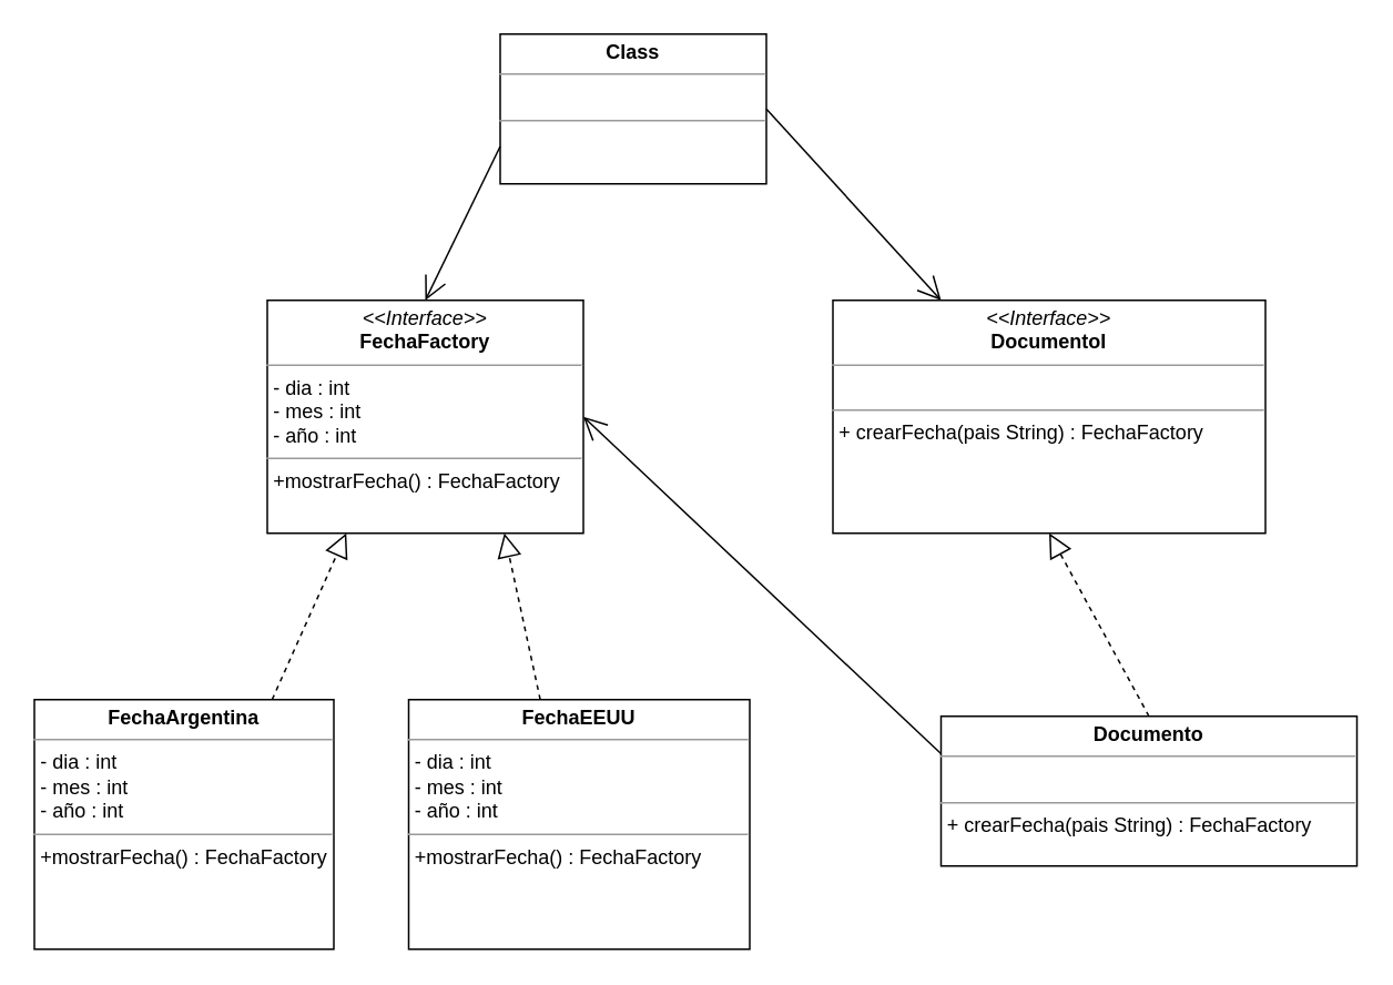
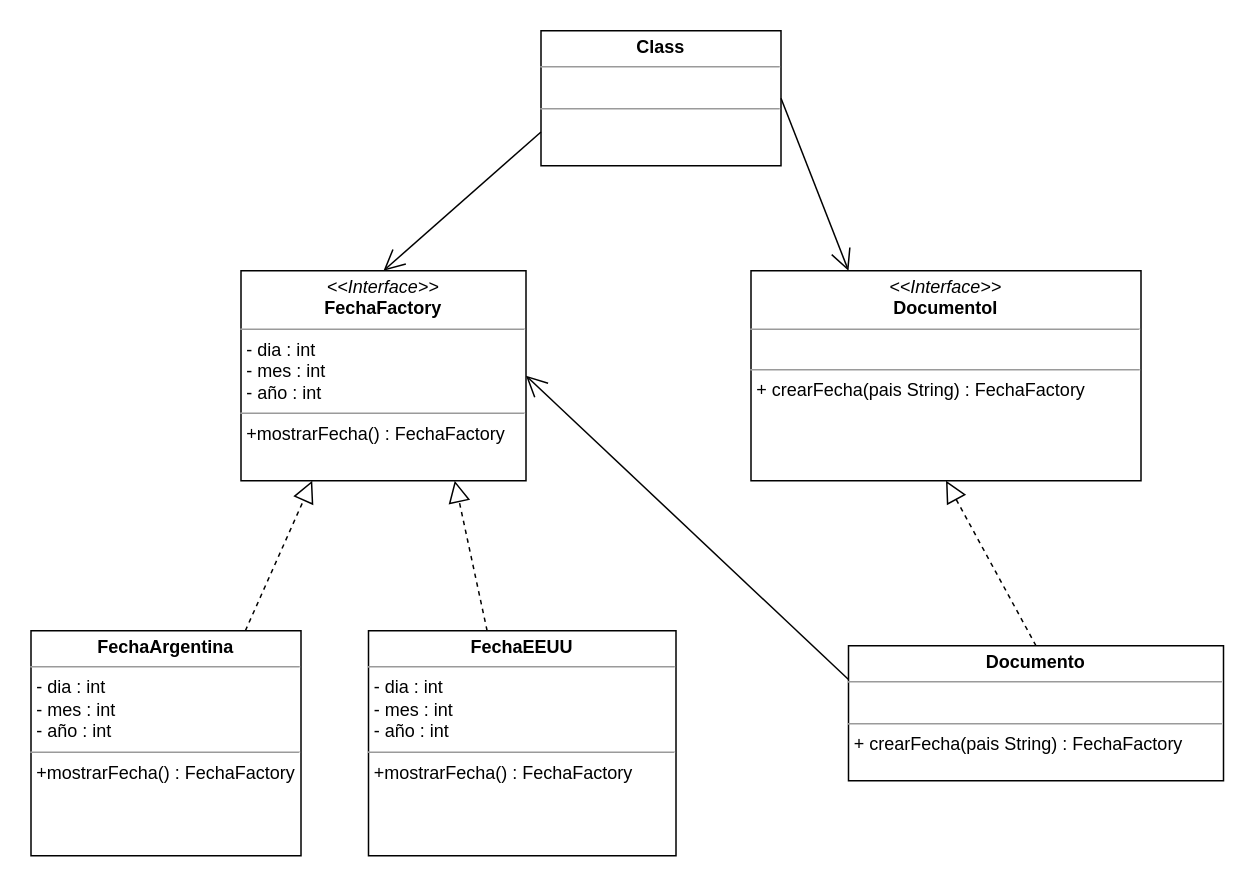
  <mxCell id="0" />
  <mxCell id="1" parent="0" />
- <mxCell id="2" value="&lt;p style=&quot;margin: 0px ; margin-top: 4px ; text-align: center&quot;&gt;&lt;b&gt;Class&lt;/b&gt;&lt;/p&gt;&lt;hr size=&quot;1&quot;&gt;&lt;p style=&quot;margin: 0px ; margin-left: 4px&quot;&gt;&lt;br&gt;&lt;/p&gt;&lt;hr size=&quot;1&quot;&gt;&lt;p style=&quot;margin: 0px ; margin-left: 4px&quot;&gt;&lt;br&gt;&lt;/p&gt;" style="verticalAlign=top;align=left;overflow=fill;fontSize=12;fontFamily=Helvetica;html=1;" vertex="1" parent="1"><mxGeometry x="300" y="20" width="160" height="90" as="geometry" /></mxCell>
+ <mxCell id="2" value="&lt;p style=&quot;margin: 0px ; margin-top: 4px ; text-align: center&quot;&gt;&lt;b&gt;Class&lt;/b&gt;&lt;/p&gt;&lt;hr size=&quot;1&quot;&gt;&lt;p style=&quot;margin: 0px ; margin-left: 4px&quot;&gt;&lt;br&gt;&lt;/p&gt;&lt;hr size=&quot;1&quot;&gt;&lt;p style=&quot;margin: 0px ; margin-left: 4px&quot;&gt;&lt;br&gt;&lt;/p&gt;" style="verticalAlign=top;align=left;overflow=fill;fontSize=12;fontFamily=Helvetica;html=1;" vertex="1" parent="1"><mxGeometry x="360" y="20" width="160" height="90" as="geometry" /></mxCell>
  <mxCell id="3" value="&lt;p style=&quot;margin: 0px ; margin-top: 4px ; text-align: center&quot;&gt;&lt;i&gt;&amp;lt;&amp;lt;Interface&amp;gt;&amp;gt;&lt;/i&gt;&lt;br&gt;&lt;b&gt;FechaFactory&lt;/b&gt;&lt;/p&gt;&lt;hr size=&quot;1&quot;&gt;&lt;p style=&quot;margin: 0px ; margin-left: 4px&quot;&gt;- dia : int&lt;/p&gt;&lt;p style=&quot;margin: 0px ; margin-left: 4px&quot;&gt;- mes : int&lt;/p&gt;&lt;p style=&quot;margin: 0px ; margin-left: 4px&quot;&gt;- año : int&lt;/p&gt;&lt;hr size=&quot;1&quot;&gt;&lt;p style=&quot;margin: 0px ; margin-left: 4px&quot;&gt;+mostrarFecha() : FechaFactory&lt;/p&gt;" style="verticalAlign=top;align=left;overflow=fill;fontSize=12;fontFamily=Helvetica;html=1;" vertex="1" parent="1"><mxGeometry x="160" y="180" width="190" height="140" as="geometry" /></mxCell>
  <mxCell id="4" value="&lt;p style=&quot;margin: 0px ; margin-top: 4px ; text-align: center&quot;&gt;&lt;i&gt;&amp;lt;&amp;lt;Interface&amp;gt;&amp;gt;&lt;/i&gt;&lt;br&gt;&lt;b&gt;DocumentoI&lt;/b&gt;&lt;/p&gt;&lt;hr size=&quot;1&quot;&gt;&lt;p style=&quot;margin: 0px ; margin-left: 4px&quot;&gt;&lt;br&gt;&lt;/p&gt;&lt;hr size=&quot;1&quot;&gt;&lt;p style=&quot;margin: 0px ; margin-left: 4px&quot;&gt;+ crearFecha(pais String) : FechaFactory&lt;/p&gt;" style="verticalAlign=top;align=left;overflow=fill;fontSize=12;fontFamily=Helvetica;html=1;" vertex="1" parent="1"><mxGeometry x="500" y="180" width="260" height="140" as="geometry" /></mxCell>
  <mxCell id="5" value="" style="endArrow=open;endFill=1;endSize=12;html=1;entryX=0.5;entryY=0;entryDx=0;entryDy=0;exitX=0;exitY=0.75;exitDx=0;exitDy=0;" edge="1" parent="1" source="2" target="3"><mxGeometry width="160" relative="1" as="geometry"><mxPoint x="380" y="250" as="sourcePoint" /><mxPoint x="540" y="250" as="targetPoint" /></mxGeometry></mxCell>
  <mxCell id="6" value="" style="endArrow=open;endFill=1;endSize=12;html=1;entryX=0.25;entryY=0;entryDx=0;entryDy=0;exitX=1;exitY=0.5;exitDx=0;exitDy=0;" edge="1" parent="1" source="2" target="4"><mxGeometry width="160" relative="1" as="geometry"><mxPoint x="380" y="250" as="sourcePoint" /><mxPoint x="540" y="250" as="targetPoint" /></mxGeometry></mxCell>
  <mxCell id="7" value="&lt;p style=&quot;margin: 0px ; margin-top: 4px ; text-align: center&quot;&gt;&lt;b&gt;FechaArgentina&lt;/b&gt;&lt;/p&gt;&lt;hr size=&quot;1&quot;&gt;&lt;p style=&quot;margin: 0px 0px 0px 4px&quot;&gt;- dia : int&lt;/p&gt;&lt;p style=&quot;margin: 0px 0px 0px 4px&quot;&gt;- mes : int&lt;/p&gt;&lt;p style=&quot;margin: 0px 0px 0px 4px&quot;&gt;- año : int&lt;/p&gt;&lt;hr size=&quot;1&quot;&gt;&lt;p style=&quot;margin: 0px ; margin-left: 4px&quot;&gt;+mostrarFecha() : FechaFactory&lt;br&gt;&lt;/p&gt;" style="verticalAlign=top;align=left;overflow=fill;fontSize=12;fontFamily=Helvetica;html=1;" vertex="1" parent="1"><mxGeometry x="20" y="420" width="180" height="150" as="geometry" /></mxCell>
  <mxCell id="8" value="" style="endArrow=block;dashed=1;endFill=0;endSize=12;html=1;entryX=0.75;entryY=1;entryDx=0;entryDy=0;exitX=0.213;exitY=0;exitDx=0;exitDy=0;exitPerimeter=0;" edge="1" parent="1" target="3"><mxGeometry width="160" relative="1" as="geometry"><mxPoint x="324.08" y="420" as="sourcePoint" /><mxPoint x="400" y="370" as="targetPoint" /></mxGeometry></mxCell>
  <mxCell id="9" value="" style="endArrow=block;dashed=1;endFill=0;endSize=12;html=1;entryX=0.25;entryY=1;entryDx=0;entryDy=0;exitX=0.794;exitY=0;exitDx=0;exitDy=0;exitPerimeter=0;" edge="1" parent="1" source="7" target="3"><mxGeometry width="160" relative="1" as="geometry"><mxPoint x="240" y="370" as="sourcePoint" /><mxPoint x="400" y="370" as="targetPoint" /></mxGeometry></mxCell>
  <mxCell id="10" value="&lt;p style=&quot;margin: 0px ; margin-top: 4px ; text-align: center&quot;&gt;&lt;b&gt;FechaEEUU&lt;/b&gt;&lt;/p&gt;&lt;hr size=&quot;1&quot;&gt;&lt;p style=&quot;margin: 0px 0px 0px 4px&quot;&gt;- dia : int&lt;/p&gt;&lt;p style=&quot;margin: 0px 0px 0px 4px&quot;&gt;- mes : int&lt;/p&gt;&lt;p style=&quot;margin: 0px 0px 0px 4px&quot;&gt;- año : int&lt;/p&gt;&lt;hr size=&quot;1&quot;&gt;&lt;p style=&quot;margin: 0px ; margin-left: 4px&quot;&gt;+mostrarFecha() : FechaFactory&lt;br&gt;&lt;/p&gt;" style="verticalAlign=top;align=left;overflow=fill;fontSize=12;fontFamily=Helvetica;html=1;" vertex="1" parent="1"><mxGeometry x="245" y="420" width="205" height="150" as="geometry" /></mxCell>
  <mxCell id="11" value="&lt;p style=&quot;margin: 0px ; margin-top: 4px ; text-align: center&quot;&gt;&lt;b&gt;Documento&lt;/b&gt;&lt;/p&gt;&lt;hr size=&quot;1&quot;&gt;&lt;p style=&quot;margin: 0px ; margin-left: 4px&quot;&gt;&lt;br&gt;&lt;/p&gt;&lt;hr size=&quot;1&quot;&gt;&lt;p style=&quot;margin: 0px ; margin-left: 4px&quot;&gt;+ crearFecha(pais String) : FechaFactory&lt;/p&gt;" style="verticalAlign=top;align=left;overflow=fill;fontSize=12;fontFamily=Helvetica;html=1;" vertex="1" parent="1"><mxGeometry x="565" y="430" width="250" height="90" as="geometry" /></mxCell>
  <mxCell id="12" value="" style="endArrow=block;dashed=1;endFill=0;endSize=12;html=1;entryX=0.5;entryY=1;entryDx=0;entryDy=0;exitX=0.5;exitY=0;exitDx=0;exitDy=0;" edge="1" parent="1" source="11" target="4"><mxGeometry width="160" relative="1" as="geometry"><mxPoint x="570" y="480" as="sourcePoint" /><mxPoint x="730" y="480" as="targetPoint" /></mxGeometry></mxCell>
  <mxCell id="13" value="" style="endArrow=open;endFill=1;endSize=12;html=1;exitX=0;exitY=0.25;exitDx=0;exitDy=0;" edge="1" parent="1" source="11"><mxGeometry width="160" relative="1" as="geometry"><mxPoint x="570" y="480" as="sourcePoint" /><mxPoint x="350" y="250" as="targetPoint" /></mxGeometry></mxCell>
